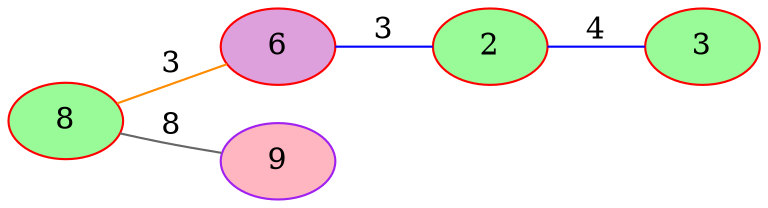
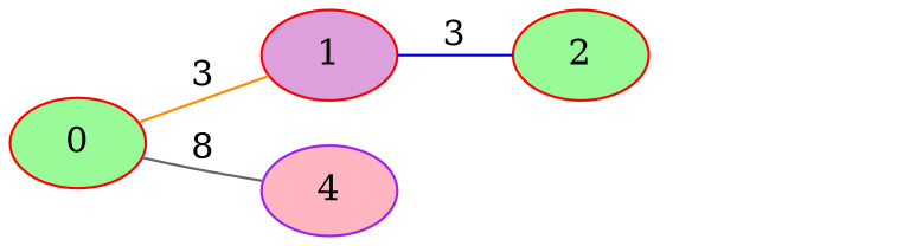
  graph {
    rankdir=LR
    node [color=red fillcolor=palegreen style=filled weight=1]
    edge [color=blue]
-   1 [fillcolor=plum label=6]
-   0 [label=8]
-   4 [color=purple fillcolor=lightpink weight=4 label=9]
+   1 [fillcolor=plum]
+   0
+   4 [color=purple fillcolor=lightpink weight=4]
    2
-   3
    1 -- 2 [label=3]
    0 -- 1 [color=darkorange label=3]
    0 -- 4 [color=gray40 label=8]
-   2 -- 3 [label=4]
  }
